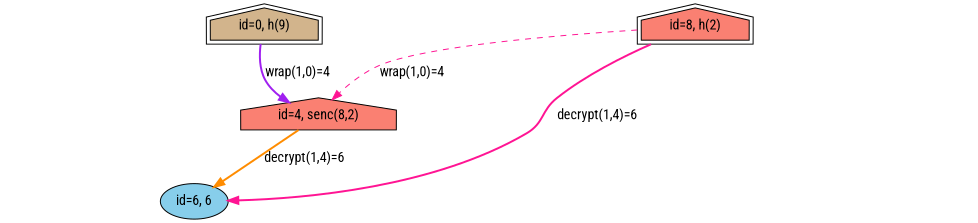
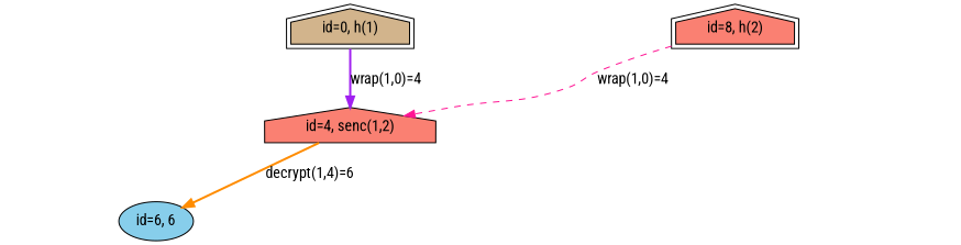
  digraph {
    fontname="Roboto Condensed"
    node [fontname="Roboto Condensed" shape=box style=filled]
    edge [fontname="Roboto Condensed" style=invis]
-   n1 [fillcolor=tan label="id=0, h(9)" peripheries=2 shape=house]
+   n1 [fillcolor=tan label="id=0, h(1)" peripheries=2 shape=house]
    n2 [label="id=2, senc(1,1)" style=invis]
    n3 [label="id=3, senc(2,1)" style=invis]
-   n4 [fillcolor=salmon label="id=4, senc(8,2)" shape=house]
+   n4 [fillcolor=salmon label="id=4, senc(1,2)" shape=house]
    n5 [fillcolor=skyblue label="id=6, 6" shape=ellipse]
    n6 [label="id=7, 2" style=invis]
    n7 [fillcolor=salmon label="id=8, h(2)" peripheries=2 shape=house]
    n8 [label="id=5, senc(2,2)" style=invis]
    n1 -> n2 [label="wrap(0,0)=2"]
    n1 -> n3 [label="wrap(0,1)=3"]
    n1 -> n4 [color=purple label="wrap(1,0)=4" style=bold]
    n1 -> n5 [label="decrypt(0,2)=6"]
    n1 -> n6 [label="decrypt(0,3)=7"]
    n2 -> n5 [label="decrypt(0,2)=6"]
    n3 -> n6 [label="decrypt(0,3)=7"]
    n4 -> n5 [color=darkorange label="decrypt(1,4)=6" style=bold]
    n7 -> n3 [label="wrap(0,1)=3"]
    n7 -> n4 [color=deeppink label="wrap(1,0)=4" style=dashed]
-   n7 -> n5 [color=deeppink label="decrypt(1,4)=6" style=bold]
    n7 -> n6 [label="decrypt(1,5)=7"]
    n7 -> n8 [label="wrap(1,1)=5"]
    n8 -> n6 [label="decrypt(1,5)=7"]
  }
